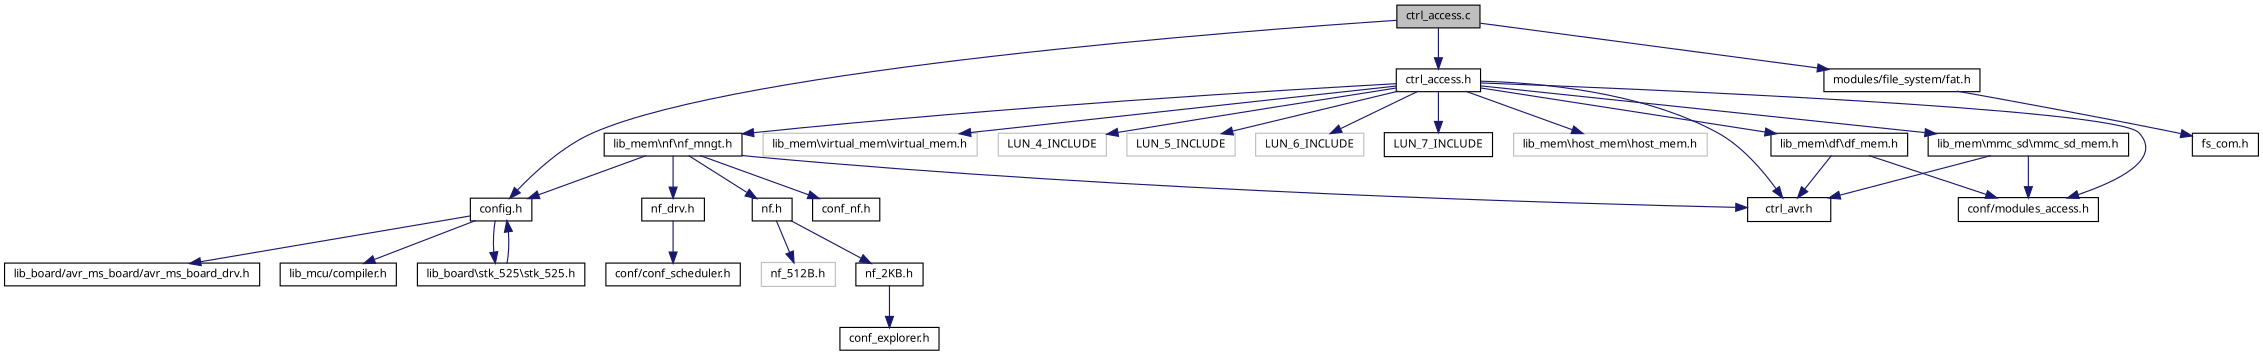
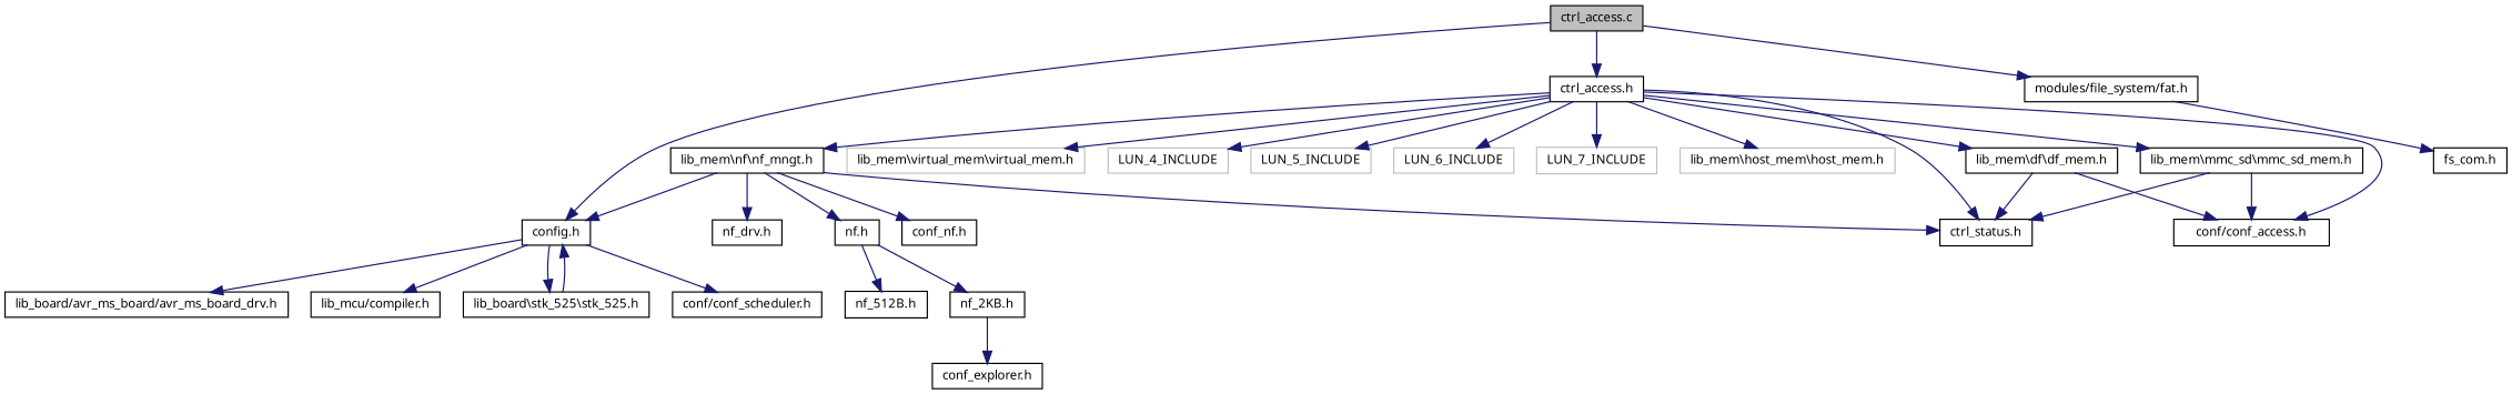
  digraph {
    node [color=black fillcolor=white fontname="FreeSans.ttf" fontsize=10 shape=record style=filled]
    edge [color=midnightblue fontname="FreeSans.ttf" fontsize=10 labelfontname="FreeSans.ttf" labelfontsize=10 style=solid]
    n1 [fillcolor=grey75 fontcolor=black height=0.2 label="ctrl_access.c" width=0.4]
    n2 [height=0.2 label="config.h" width=0.4]
    n3 [height=0.2 label="ctrl_access.h" width=0.4]
    n4 [height=0.2 label="modules/file_system/fat.h" width=0.4]
    n5 [height=0.2 label="lib_mcu/compiler.h" width=0.4]
    n6 [height=0.2 label="conf/conf_scheduler.h" width=0.4]
    n7 [height=0.2 label="lib_board\\stk_525\\stk_525.h" width=0.4]
    n8 [height=0.2 label="lib_board/avr_ms_board/avr_ms_board_drv.h" width=0.4]
-   n9 [height=0.2 label="conf/modules_access.h" width=0.4]
-   n10 [height=0.2 label="ctrl_avr.h" width=0.4]
+   n9 [height=0.2 label="conf/conf_access.h" width=0.4]
+   n10 [height=0.2 label="ctrl_status.h" width=0.4]
    n11 [color=grey75 height=0.2 label="lib_mem\\virtual_mem\\virtual_mem.h" width=0.4]
    n12 [height=0.2 label="lib_mem\\nf\\nf_mngt.h" width=0.4]
    n13 [height=0.2 label="lib_mem\\df\\df_mem.h" width=0.4]
    n14 [height=0.2 label="lib_mem\\mmc_sd\\mmc_sd_mem.h" width=0.4]
    n15 [color=grey75 height=0.2 label=LUN_4_INCLUDE width=0.4]
    n16 [color=grey75 height=0.2 label=LUN_5_INCLUDE width=0.4]
    n17 [color=grey75 height=0.2 label=LUN_6_INCLUDE width=0.4]
-   n18 [height=0.2 label=LUN_7_INCLUDE width=0.4]
+   n18 [color=grey75 height=0.2 label=LUN_7_INCLUDE width=0.4]
    n19 [color=grey75 height=0.2 label="lib_mem\\host_mem\\host_mem.h" width=0.4]
    n20 [height=0.2 label="fs_com.h" width=0.4]
    n21 [height=0.2 label="conf_nf.h" width=0.4]
    n22 [height=0.2 label="nf.h" width=0.4]
    n23 [height=0.2 label="nf_drv.h" width=0.4]
-   n24 [color=grey75 height=0.2 label="nf_512B.h" width=0.4]
+   n24 [height=0.2 label="nf_512B.h" width=0.4]
    n25 [height=0.2 label="nf_2KB.h" width=0.4]
    n26 [height=0.2 label="conf_explorer.h" width=0.4]
    n1 -> n2
    n1 -> n3
    n1 -> n4
    n2 -> n5
-   n23 -> n6
+   n2 -> n6
    n2 -> n7
    n2 -> n8
    n3 -> n9
    n3 -> n10
    n3 -> n11
    n3 -> n12
    n3 -> n13
    n3 -> n14
    n3 -> n15
    n3 -> n16
    n3 -> n17
    n3 -> n18
    n3 -> n19
    n4 -> n20
    n7 -> n2
    n12 -> n2
    n12 -> n10
    n12 -> n21
    n12 -> n22
    n12 -> n23
    n13 -> n9
    n13 -> n10
    n14 -> n9
    n14 -> n10
    n22 -> n24
    n22 -> n25
    n25 -> n26
  }
